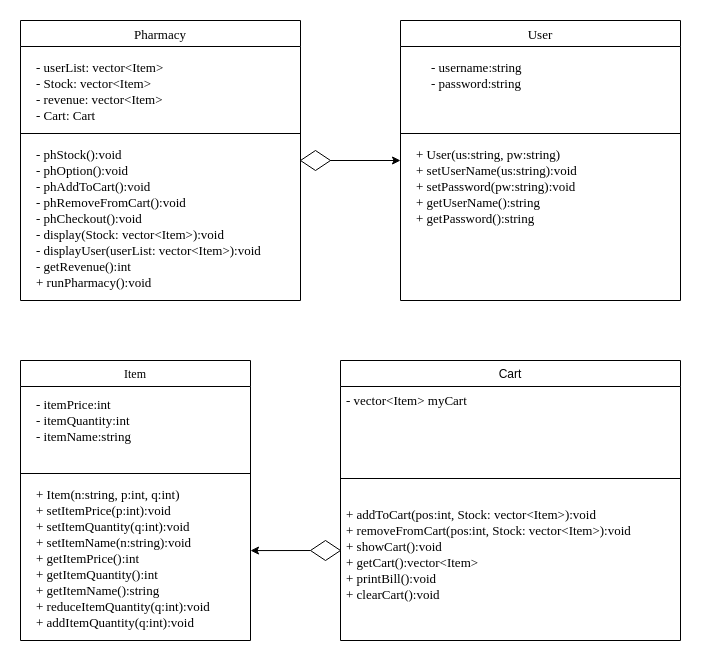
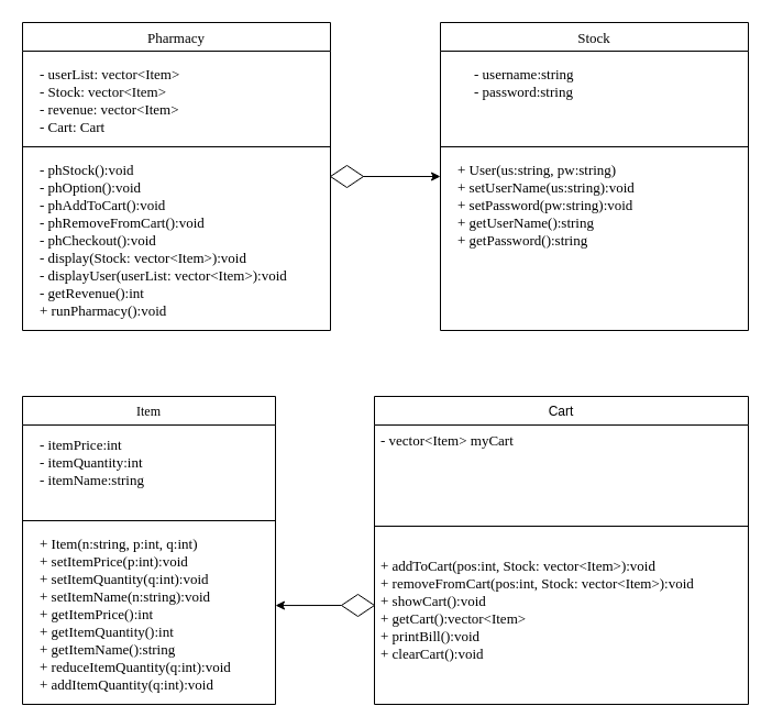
  <mxCell id="0" />
  <mxCell id="1" parent="0" />
  <mxCell id="2" value="- userList: vector&lt;Item&gt;&#10;- Stock: vector&lt;Item&gt;&#10;- revenue: vector&lt;Item&gt;&#10;- Cart: Cart" style="text;align=left;verticalAlign=top;spacingLeft=4;spacingRight=4;overflow=hidden;rotatable=0;points=[[0,0.5],[1,0.5]];portConstraint=eastwest;rounded=0;shadow=0;html=0;fontFamily=Tahoma;fontSize=13;" parent="1" vertex="1"><mxGeometry x="30" y="53" width="170" height="70" as="geometry" /></mxCell>
  <mxCell id="3" value="- phStock():void&#10;- phOption():void&#10;- phAddToCart():void&#10;- phRemoveFromCart():void&#10;- phCheckout():void&#10;- display(Stock: vector&lt;Item&gt;):void&#10;- displayUser(userList: vector&lt;Item&gt;):void&#10;- getRevenue():int&#10;+ runPharmacy():void" style="text;align=left;verticalAlign=top;spacingLeft=4;spacingRight=4;overflow=hidden;rotatable=0;points=[[0,0.5],[1,0.5]];portConstraint=eastwest;rounded=0;shadow=0;html=0;fontSize=13;fontFamily=Tahoma;" vertex="1" parent="1"><mxGeometry x="30" y="140" width="270" height="160" as="geometry" /></mxCell>
  <mxCell id="4" value="Pharmacy" style="swimlane;fontStyle=0;align=center;verticalAlign=top;childLayout=stackLayout;horizontal=1;startSize=26;horizontalStack=0;resizeParent=1;resizeLast=0;collapsible=1;marginBottom=0;rounded=0;shadow=0;strokeWidth=1;fontFamily=Tahoma;fontSize=13;" parent="1" vertex="1"><mxGeometry x="20" y="20" width="280" height="280" as="geometry"><mxRectangle x="230" y="140" width="160" height="26" as="alternateBounds" /></mxGeometry></mxCell>
  <mxCell id="5" value="" style="line;html=1;strokeWidth=1;align=left;verticalAlign=middle;spacingTop=-1;spacingLeft=3;spacingRight=3;rotatable=0;labelPosition=right;points=[];portConstraint=eastwest;" parent="4" vertex="1"><mxGeometry y="26" width="280" height="174" as="geometry" /></mxCell>
- <mxCell id="6" value="User" style="swimlane;fontStyle=0;align=center;verticalAlign=top;childLayout=stackLayout;horizontal=1;startSize=26;horizontalStack=0;resizeParent=1;resizeLast=0;collapsible=1;marginBottom=0;rounded=0;shadow=0;strokeWidth=1;fontFamily=Tahoma;fontSize=13;" vertex="1" parent="1"><mxGeometry x="400" y="20" width="280" height="280" as="geometry"><mxRectangle x="230" y="140" width="160" height="26" as="alternateBounds" /></mxGeometry></mxCell>
+ <mxCell id="6" value="Stock" style="swimlane;fontStyle=0;align=center;verticalAlign=top;childLayout=stackLayout;horizontal=1;startSize=26;horizontalStack=0;resizeParent=1;resizeLast=0;collapsible=1;marginBottom=0;rounded=0;shadow=0;strokeWidth=1;fontFamily=Tahoma;fontSize=13;" vertex="1" parent="1"><mxGeometry x="400" y="20" width="280" height="280" as="geometry"><mxRectangle x="230" y="140" width="160" height="26" as="alternateBounds" /></mxGeometry></mxCell>
  <mxCell id="7" value="" style="line;html=1;strokeWidth=1;align=left;verticalAlign=middle;spacingTop=-1;spacingLeft=3;spacingRight=3;rotatable=0;labelPosition=right;points=[];portConstraint=eastwest;" vertex="1" parent="6"><mxGeometry y="26" width="280" height="174" as="geometry" /></mxCell>
  <mxCell id="8" value="Cart" style="swimlane;fontStyle=0;align=center;verticalAlign=top;childLayout=stackLayout;horizontal=1;startSize=26;horizontalStack=0;resizeParent=1;resizeLast=0;collapsible=1;marginBottom=0;rounded=0;shadow=0;strokeWidth=1;" vertex="1" parent="1"><mxGeometry x="340" y="360" width="340" height="280" as="geometry"><mxRectangle x="230" y="140" width="160" height="26" as="alternateBounds" /></mxGeometry></mxCell>
  <mxCell id="9" value="- vector&lt;Item&gt; myCart" style="text;align=left;verticalAlign=top;spacingLeft=4;spacingRight=4;overflow=hidden;rotatable=0;points=[[0,0.5],[1,0.5]];portConstraint=eastwest;rounded=0;shadow=0;html=0;fontFamily=Tahoma;fontSize=13;" vertex="1" parent="8"><mxGeometry y="26" width="340" height="70" as="geometry" /></mxCell>
  <mxCell id="10" value="" style="line;html=1;strokeWidth=1;align=left;verticalAlign=middle;spacingTop=-1;spacingLeft=3;spacingRight=3;rotatable=0;labelPosition=right;points=[];portConstraint=eastwest;" vertex="1" parent="8"><mxGeometry y="96" width="340" height="44" as="geometry" /></mxCell>
  <mxCell id="11" value="+ addToCart(pos:int, Stock: vector&lt;Item&gt;):void&#10;+ removeFromCart(pos:int, Stock: vector&lt;Item&gt;):void&#10;+ showCart():void&#10;+ getCart():vector&lt;Item&gt;&#10;+ printBill():void&#10;+ clearCart():void" style="text;align=left;verticalAlign=top;spacingLeft=4;spacingRight=4;overflow=hidden;rotatable=0;points=[[0,0.5],[1,0.5]];portConstraint=eastwest;rounded=0;shadow=0;html=0;fontSize=13;fontFamily=Tahoma;" vertex="1" parent="8"><mxGeometry y="140" width="340" height="120" as="geometry" /></mxCell>
  <mxCell id="12" value="Item" style="swimlane;fontStyle=0;align=center;verticalAlign=top;childLayout=stackLayout;horizontal=1;startSize=26;horizontalStack=0;resizeParent=1;resizeLast=0;collapsible=1;marginBottom=0;rounded=0;shadow=0;strokeWidth=1;fontFamily=Tahoma;" vertex="1" parent="1"><mxGeometry x="20" y="360" width="230" height="280" as="geometry"><mxRectangle x="230" y="140" width="160" height="26" as="alternateBounds" /></mxGeometry></mxCell>
  <mxCell id="13" value="" style="line;html=1;strokeWidth=1;align=left;verticalAlign=middle;spacingTop=-1;spacingLeft=3;spacingRight=3;rotatable=0;labelPosition=right;points=[];portConstraint=eastwest;" vertex="1" parent="12"><mxGeometry y="26" width="230" height="174" as="geometry" /></mxCell>
  <mxCell id="14" value="- itemPrice:int&#10;- itemQuantity:int&#10;- itemName:string" style="text;align=left;verticalAlign=top;spacingLeft=4;spacingRight=4;overflow=hidden;rotatable=0;points=[[0,0.5],[1,0.5]];portConstraint=eastwest;rounded=0;shadow=0;html=0;fontFamily=Tahoma;fontSize=13;" vertex="1" parent="1"><mxGeometry x="30" y="390" width="170" height="70" as="geometry" /></mxCell>
  <mxCell id="15" value="- username:string&#10;- password:string" style="text;align=left;verticalAlign=top;spacingLeft=4;spacingRight=4;overflow=hidden;rotatable=0;points=[[0,0.5],[1,0.5]];portConstraint=eastwest;rounded=0;shadow=0;html=0;fontFamily=Tahoma;fontSize=13;" vertex="1" parent="1"><mxGeometry x="425" y="53" width="170" height="70" as="geometry" /></mxCell>
  <mxCell id="16" value="+ Item(n:string, p:int, q:int)&#10;+ setItemPrice(p:int):void&#10;+ setItemQuantity(q:int):void&#10;+ setItemName(n:string):void&#10;+ getItemPrice():int&#10;+ getItemQuantity():int&#10;+ getItemName():string&#10;+ reduceItemQuantity(q:int):void&#10;+ addItemQuantity(q:int):void" style="text;align=left;verticalAlign=top;spacingLeft=4;spacingRight=4;overflow=hidden;rotatable=0;points=[[0,0.5],[1,0.5]];portConstraint=eastwest;rounded=0;shadow=0;html=0;fontSize=13;fontFamily=Tahoma;" vertex="1" parent="1"><mxGeometry x="30" y="480" width="220" height="160" as="geometry" /></mxCell>
  <mxCell id="17" value="+ User(us:string, pw:string)&#10;+ setUserName(us:string):void&#10;+ setPassword(pw:string):void&#10;+ getUserName():string&#10;+ getPassword():string" style="text;align=left;verticalAlign=top;spacingLeft=4;spacingRight=4;overflow=hidden;rotatable=0;points=[[0,0.5],[1,0.5]];portConstraint=eastwest;rounded=0;shadow=0;html=0;fontSize=13;fontFamily=Tahoma;" vertex="1" parent="1"><mxGeometry x="410" y="140" width="260" height="160" as="geometry" /></mxCell>
  <mxCell id="18" value="" style="endArrow=classic;html=1;fontFamily=Tahoma;fontSize=13;entryX=1;entryY=0.438;entryDx=0;entryDy=0;entryPerimeter=0;" edge="1" parent="1" source="21" target="16"><mxGeometry width="50" height="50" relative="1" as="geometry"><mxPoint x="340" y="550" as="sourcePoint" /><mxPoint x="290" y="460" as="targetPoint" /></mxGeometry></mxCell>
  <mxCell id="19" value="" style="endArrow=classic;html=1;fontFamily=Tahoma;fontSize=13;entryX=0;entryY=0.5;entryDx=0;entryDy=0;" edge="1" parent="1" target="6"><mxGeometry width="50" height="50" relative="1" as="geometry"><mxPoint x="320" y="160" as="sourcePoint" /><mxPoint x="300" y="170" as="targetPoint" /></mxGeometry></mxCell>
  <mxCell id="20" value="" style="rhombus;whiteSpace=wrap;html=1;fontFamily=Tahoma;fontSize=13;" vertex="1" parent="1"><mxGeometry x="300" y="150" width="30" height="20" as="geometry" /></mxCell>
  <mxCell id="21" value="" style="rhombus;whiteSpace=wrap;html=1;fontFamily=Tahoma;fontSize=13;" vertex="1" parent="1"><mxGeometry x="310" y="540" width="30" height="20" as="geometry" /></mxCell>
